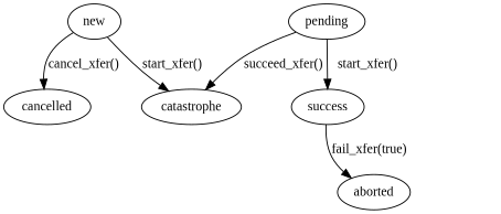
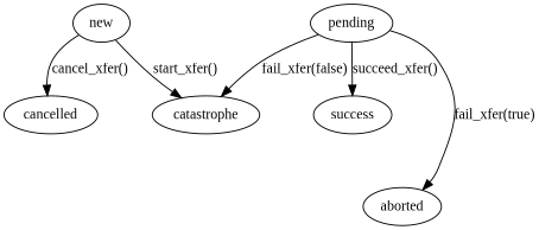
  digraph {
    fontname="Liberation Serif"
    node [fontname="Liberation Serif"]
    edge [fontname="Liberation Serif"]
    new
    cancelled
    catastrophe
    pending
    success
    aborted
    new -> cancelled [label="cancel_xfer()"]
    new -> catastrophe [label="start_xfer()"]
-   pending -> catastrophe [label="succeed_xfer()"]
-   pending -> success [label="start_xfer()"]
-   success -> aborted [label="fail_xfer(true)"]
+   pending -> catastrophe [label="fail_xfer(false)"]
+   pending -> success [label="succeed_xfer()"]
+   pending -> aborted [label="fail_xfer(true)"]
  }
